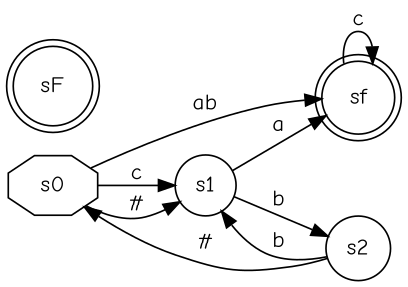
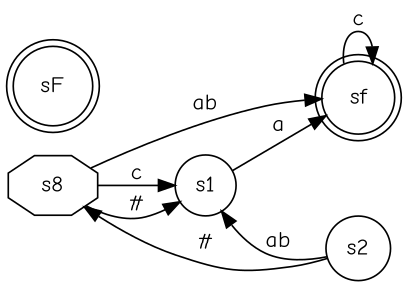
  digraph {
    fontname="Comic Neue"
    rankdir=LR
    node [fontname="Comic Neue" shape=doublecircle]
    edge [fontname="Comic Neue"]
-   s0 [shape=octagon]
+   s0 [shape=octagon label=s8]
    sf
    s1 [shape=circle]
    s2 [shape=circle]
    sF
    s0 -> sf [label=ab]
    s0 -> s1 [label=c]
    s0 -> s1 [label="#"]
    sf -> sf [label=c]
    s1 -> sf [label=a]
-   s1 -> s2 [label=b]
    s2 -> s0 [label="#"]
-   s2 -> s1 [label=b]
+   s2 -> s1 [label=ab]
  }
